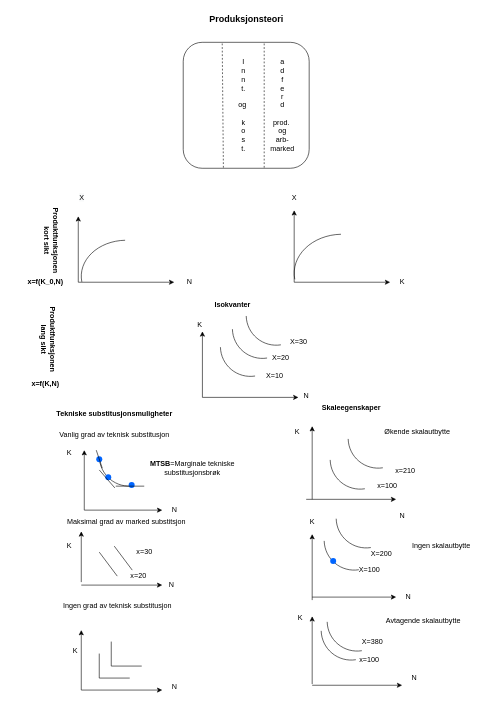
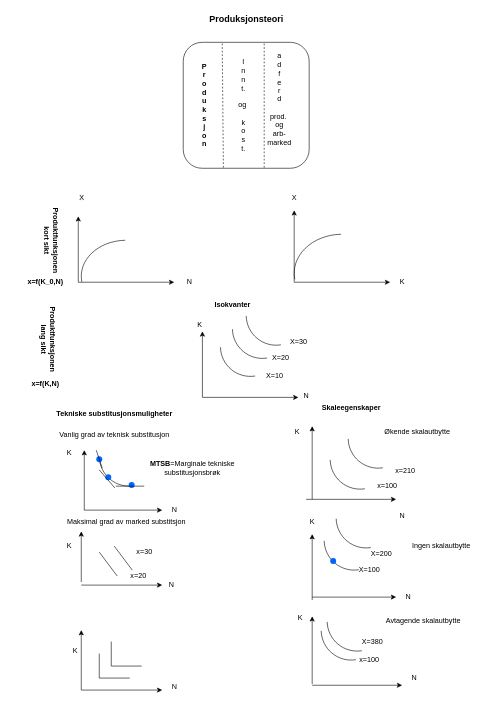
  <mxCell id="0" />
  <mxCell id="1" parent="0" />
  <mxCell id="2" value="" style="rounded=1;whiteSpace=wrap;html=1;" parent="1" vertex="1"><mxGeometry x="305" y="70" width="210" height="210" as="geometry" /></mxCell>
  <mxCell id="3" value="&lt;span style=&quot;font-size: 15px&quot;&gt;&lt;b&gt;Produksjonsteori&lt;/b&gt;&lt;/span&gt;" style="text;html=1;align=center;verticalAlign=middle;resizable=0;points=[];autosize=1;" parent="1" vertex="1"><mxGeometry x="340" y="20" width="140" height="20" as="geometry" /></mxCell>
  <mxCell id="4" value="" style="endArrow=none;dashed=1;html=1;exitX=0.319;exitY=0.995;exitDx=0;exitDy=0;exitPerimeter=0;" parent="1" source="2" edge="1"><mxGeometry width="50" height="50" relative="1" as="geometry"><mxPoint x="370" y="170" as="sourcePoint" /><mxPoint x="370" y="70" as="targetPoint" /></mxGeometry></mxCell>
  <mxCell id="5" value="" style="endArrow=none;dashed=1;html=1;" parent="1" edge="1"><mxGeometry width="50" height="50" relative="1" as="geometry"><mxPoint x="440" y="279" as="sourcePoint" /><mxPoint x="440" y="70" as="targetPoint" /></mxGeometry></mxCell>
+ <mxCell id="6" value="&lt;b&gt;P&lt;br&gt;r&lt;br&gt;o&lt;br&gt;d&lt;br&gt;u&lt;br&gt;k&lt;br&gt;s&lt;br&gt;j&lt;br&gt;o&lt;br&gt;n&lt;/b&gt;" style="text;html=1;align=center;verticalAlign=middle;resizable=0;points=[];autosize=1;" parent="1" vertex="1"><mxGeometry x="330" y="100" width="20" height="150" as="geometry" /></mxCell>
  <mxCell id="7" value="I&lt;br&gt;n&lt;br&gt;n&lt;br&gt;t.&lt;br&gt;&lt;br&gt;og&amp;nbsp;&lt;br&gt;&lt;br&gt;k&lt;br&gt;o&lt;br&gt;s&lt;br&gt;t.&lt;br&gt;" style="text;html=1;align=center;verticalAlign=middle;resizable=0;points=[];autosize=1;" parent="1" vertex="1"><mxGeometry x="390" y="95" width="30" height="160" as="geometry" /></mxCell>
- <mxCell id="8" value="a&lt;br&gt;d&lt;br&gt;f&lt;br&gt;e&lt;br&gt;r&lt;br&gt;d&lt;br&gt;&lt;br&gt;prod.&amp;nbsp;&lt;br&gt;og&lt;br&gt;arb-&lt;br&gt;marked&lt;br&gt;" style="text;html=1;align=center;verticalAlign=middle;resizable=0;points=[];autosize=1;" parent="1" vertex="1"><mxGeometry x="440" y="95" width="60" height="160" as="geometry" /></mxCell>
+ <mxCell id="8" value="a&lt;br&gt;d&lt;br&gt;f&lt;br&gt;e&lt;br&gt;r&lt;br&gt;d&lt;br&gt;&lt;br&gt;prod.&amp;nbsp;&lt;br&gt;og&lt;br&gt;arb-&lt;br&gt;marked&lt;br&gt;" style="text;html=1;align=center;verticalAlign=middle;resizable=0;points=[];autosize=1;" parent="1" vertex="1"><mxGeometry x="435" y="85" width="60" height="160" as="geometry" /></mxCell>
  <mxCell id="9" value="" style="endArrow=classic;html=1;" parent="1" edge="1"><mxGeometry width="50" height="50" relative="1" as="geometry"><mxPoint x="130" y="470" as="sourcePoint" /><mxPoint x="130" y="360" as="targetPoint" /></mxGeometry></mxCell>
  <mxCell id="10" value="" style="endArrow=classic;html=1;" parent="1" edge="1"><mxGeometry width="50" height="50" relative="1" as="geometry"><mxPoint x="130" y="470" as="sourcePoint" /><mxPoint x="290" y="470" as="targetPoint" /></mxGeometry></mxCell>
  <mxCell id="11" value="" style="endArrow=classic;html=1;" parent="1" edge="1"><mxGeometry width="50" height="50" relative="1" as="geometry"><mxPoint x="490" y="470" as="sourcePoint" /><mxPoint x="490" y="350" as="targetPoint" /></mxGeometry></mxCell>
  <mxCell id="12" value="" style="endArrow=classic;html=1;" parent="1" edge="1"><mxGeometry width="50" height="50" relative="1" as="geometry"><mxPoint x="490" y="470" as="sourcePoint" /><mxPoint x="650" y="470" as="targetPoint" /></mxGeometry></mxCell>
  <mxCell id="13" value="X" style="text;html=1;align=center;verticalAlign=middle;resizable=0;points=[];autosize=1;" parent="1" vertex="1"><mxGeometry x="480" y="320" width="20" height="20" as="geometry" /></mxCell>
  <mxCell id="14" value="N" style="text;html=1;align=center;verticalAlign=middle;resizable=0;points=[];autosize=1;" parent="1" vertex="1"><mxGeometry x="305" y="460" width="20" height="20" as="geometry" /></mxCell>
  <mxCell id="15" value="K" style="text;html=1;align=center;verticalAlign=middle;resizable=0;points=[];autosize=1;" parent="1" vertex="1"><mxGeometry x="660" y="460" width="20" height="20" as="geometry" /></mxCell>
  <mxCell id="16" value="&lt;meta charset=&quot;utf-8&quot;&gt;&lt;span style=&quot;color: rgb(0, 0, 0); font-family: helvetica; font-size: 12px; font-style: normal; font-weight: 400; letter-spacing: normal; text-align: center; text-indent: 0px; text-transform: none; word-spacing: 0px; background-color: rgb(248, 249, 250); display: inline; float: none;&quot;&gt;X&lt;/span&gt;" style="text;whiteSpace=wrap;html=1;" parent="1" vertex="1"><mxGeometry x="130" y="315" width="30" height="30" as="geometry" /></mxCell>
  <mxCell id="17" value="" style="verticalLabelPosition=bottom;verticalAlign=top;html=1;shape=mxgraph.basic.arc;startAngle=0.975;endAngle=0.246;rotation=-90;" parent="1" vertex="1"><mxGeometry x="150" y="385" width="120" height="150" as="geometry" /></mxCell>
  <mxCell id="18" value="" style="endArrow=classic;html=1;" parent="1" edge="1"><mxGeometry width="50" height="50" relative="1" as="geometry"><mxPoint x="337" y="662" as="sourcePoint" /><mxPoint x="337" y="552" as="targetPoint" /></mxGeometry></mxCell>
  <mxCell id="19" value="" style="endArrow=classic;html=1;" parent="1" edge="1"><mxGeometry width="50" height="50" relative="1" as="geometry"><mxPoint x="337" y="662" as="sourcePoint" /><mxPoint x="497" y="662" as="targetPoint" /></mxGeometry></mxCell>
  <mxCell id="20" value="&lt;div style=&quot;text-align: center&quot;&gt;&lt;span&gt;&lt;font face=&quot;helvetica&quot;&gt;K&lt;/font&gt;&lt;/span&gt;&lt;/div&gt;" style="text;whiteSpace=wrap;html=1;" parent="1" vertex="1"><mxGeometry x="327" y="527" width="30" height="30" as="geometry" /></mxCell>
  <mxCell id="21" value="&lt;b&gt;Isokvanter&lt;/b&gt;" style="text;html=1;align=center;verticalAlign=middle;resizable=0;points=[];autosize=1;" parent="1" vertex="1"><mxGeometry x="347" y="497" width="80" height="20" as="geometry" /></mxCell>
  <mxCell id="22" value="" style="verticalLabelPosition=bottom;verticalAlign=top;html=1;shape=mxgraph.basic.arc;startAngle=0.975;endAngle=0.246;rotation=-90;" parent="1" vertex="1"><mxGeometry x="505" y="375" width="130" height="160" as="geometry" /></mxCell>
  <mxCell id="23" value="" style="endArrow=classic;html=1;" parent="1" edge="1"><mxGeometry width="50" height="50" relative="1" as="geometry"><mxPoint x="140" y="850" as="sourcePoint" /><mxPoint x="140" y="750" as="targetPoint" /></mxGeometry></mxCell>
  <mxCell id="24" value="" style="endArrow=classic;html=1;" parent="1" edge="1"><mxGeometry width="50" height="50" relative="1" as="geometry"><mxPoint x="140" y="850" as="sourcePoint" /><mxPoint x="270" y="850" as="targetPoint" /></mxGeometry></mxCell>
  <mxCell id="25" value="N" style="text;html=1;align=center;verticalAlign=middle;resizable=0;points=[];autosize=1;" parent="1" vertex="1"><mxGeometry x="280" y="840" width="20" height="20" as="geometry" /></mxCell>
  <mxCell id="26" value="K" style="text;html=1;align=center;verticalAlign=middle;resizable=0;points=[];autosize=1;" parent="1" vertex="1"><mxGeometry x="105" y="745" width="20" height="20" as="geometry" /></mxCell>
  <mxCell id="27" value="" style="endArrow=classic;html=1;" parent="1" edge="1"><mxGeometry width="50" height="50" relative="1" as="geometry"><mxPoint x="135" y="970" as="sourcePoint" /><mxPoint x="135" y="885.5" as="targetPoint" /></mxGeometry></mxCell>
  <mxCell id="28" value="" style="endArrow=classic;html=1;" parent="1" edge="1"><mxGeometry width="50" height="50" relative="1" as="geometry"><mxPoint x="135" y="975" as="sourcePoint" /><mxPoint x="270" y="975" as="targetPoint" /></mxGeometry></mxCell>
  <mxCell id="29" value="N" style="text;html=1;align=center;verticalAlign=middle;resizable=0;points=[];autosize=1;" parent="1" vertex="1"><mxGeometry x="275" y="965" width="20" height="20" as="geometry" /></mxCell>
  <mxCell id="30" value="K" style="text;html=1;align=center;verticalAlign=middle;resizable=0;points=[];autosize=1;" parent="1" vertex="1"><mxGeometry x="105" y="900" width="20" height="20" as="geometry" /></mxCell>
  <mxCell id="31" value="" style="endArrow=classic;html=1;" parent="1" edge="1"><mxGeometry width="50" height="50" relative="1" as="geometry"><mxPoint x="135" y="1150" as="sourcePoint" /><mxPoint x="135" y="1050" as="targetPoint" /></mxGeometry></mxCell>
  <mxCell id="32" value="" style="endArrow=classic;html=1;" parent="1" edge="1"><mxGeometry width="50" height="50" relative="1" as="geometry"><mxPoint x="135" y="1150" as="sourcePoint" /><mxPoint x="270" y="1150" as="targetPoint" /></mxGeometry></mxCell>
  <mxCell id="33" value="N" style="text;html=1;align=center;verticalAlign=middle;resizable=0;points=[];autosize=1;" parent="1" vertex="1"><mxGeometry x="280" y="1135" width="20" height="20" as="geometry" /></mxCell>
  <mxCell id="34" value="K" style="text;html=1;align=center;verticalAlign=middle;resizable=0;points=[];autosize=1;" parent="1" vertex="1"><mxGeometry x="115" y="1075" width="20" height="20" as="geometry" /></mxCell>
  <mxCell id="35" value="Vanlig grad av teknisk substitusjon" style="text;html=1;align=center;verticalAlign=middle;resizable=0;points=[];autosize=1;" parent="1" vertex="1"><mxGeometry x="90" y="715" width="200" height="20" as="geometry" /></mxCell>
  <mxCell id="36" value="Maksimal grad av marked substitsjon" style="text;html=1;align=center;verticalAlign=middle;resizable=0;points=[];autosize=1;" parent="1" vertex="1"><mxGeometry x="105" y="860" width="210" height="20" as="geometry" /></mxCell>
- <mxCell id="37" value="Ingen grad av teknisk substitusjon" style="text;html=1;align=center;verticalAlign=middle;resizable=0;points=[];autosize=1;" parent="1" vertex="1"><mxGeometry x="95" y="1000" width="200" height="20" as="geometry" /></mxCell>
  <mxCell id="38" value="&lt;b&gt;Skaleegenskaper&lt;/b&gt;" style="text;html=1;align=center;verticalAlign=middle;resizable=0;points=[];autosize=1;" parent="1" vertex="1"><mxGeometry x="530" y="670" width="110" height="20" as="geometry" /></mxCell>
  <mxCell id="39" value="" style="endArrow=classic;html=1;" parent="1" edge="1"><mxGeometry width="50" height="50" relative="1" as="geometry"><mxPoint x="520" y="1000" as="sourcePoint" /><mxPoint x="520" y="890" as="targetPoint" /></mxGeometry></mxCell>
  <mxCell id="40" value="" style="endArrow=classic;html=1;" parent="1" edge="1"><mxGeometry width="50" height="50" relative="1" as="geometry"><mxPoint x="520" y="995" as="sourcePoint" /><mxPoint x="660" y="995" as="targetPoint" /></mxGeometry></mxCell>
  <mxCell id="41" value="N" style="text;html=1;align=center;verticalAlign=middle;resizable=0;points=[];autosize=1;" parent="1" vertex="1"><mxGeometry x="670" y="985" width="20" height="20" as="geometry" /></mxCell>
  <mxCell id="42" value="K" style="text;html=1;align=center;verticalAlign=middle;resizable=0;points=[];autosize=1;" parent="1" vertex="1"><mxGeometry x="510" y="860" width="20" height="20" as="geometry" /></mxCell>
  <mxCell id="43" value="" style="endArrow=classic;html=1;" parent="1" edge="1"><mxGeometry width="50" height="50" relative="1" as="geometry"><mxPoint x="520" y="1140" as="sourcePoint" /><mxPoint x="520" y="1027" as="targetPoint" /></mxGeometry></mxCell>
  <mxCell id="44" value="" style="endArrow=classic;html=1;" parent="1" edge="1"><mxGeometry width="50" height="50" relative="1" as="geometry"><mxPoint x="520" y="1142" as="sourcePoint" /><mxPoint x="670" y="1142" as="targetPoint" /></mxGeometry></mxCell>
  <mxCell id="45" value="K" style="text;html=1;align=center;verticalAlign=middle;resizable=0;points=[];autosize=1;" parent="1" vertex="1"><mxGeometry x="490" y="1020" width="20" height="20" as="geometry" /></mxCell>
  <mxCell id="46" value="Ingen skalautbytte" style="text;html=1;align=center;verticalAlign=middle;resizable=0;points=[];autosize=1;" parent="1" vertex="1"><mxGeometry x="670" y="900" width="130" height="20" as="geometry" /></mxCell>
  <mxCell id="47" value="Avtagende skalautbytte" style="text;html=1;align=center;verticalAlign=middle;resizable=0;points=[];autosize=1;" parent="1" vertex="1"><mxGeometry x="635" y="1025" width="140" height="20" as="geometry" /></mxCell>
  <mxCell id="48" value="" style="verticalLabelPosition=bottom;verticalAlign=top;html=1;shape=mxgraph.basic.arc;startAngle=0.975;endAngle=0.246;rotation=-180;" parent="1" vertex="1"><mxGeometry x="550" y="715" width="100" height="100" as="geometry" /></mxCell>
  <mxCell id="49" value="" style="verticalLabelPosition=bottom;verticalAlign=top;html=1;shape=mxgraph.basic.arc;startAngle=0.975;endAngle=0.246;rotation=-180;" parent="1" vertex="1"><mxGeometry x="545" y="985" width="100" height="100" as="geometry" /></mxCell>
  <mxCell id="50" value="" style="verticalLabelPosition=bottom;verticalAlign=top;html=1;shape=mxgraph.basic.arc;startAngle=0.975;endAngle=0.246;rotation=-180;" parent="1" vertex="1"><mxGeometry x="560" y="813" width="100" height="100" as="geometry" /></mxCell>
  <mxCell id="51" value="" style="shape=partialRectangle;whiteSpace=wrap;html=1;top=0;left=0;fillColor=none;rotation=90;" parent="1" vertex="1"><mxGeometry x="170" y="1085" width="40" height="50" as="geometry" /></mxCell>
  <mxCell id="52" value="" style="verticalLabelPosition=bottom;verticalAlign=top;html=1;shape=mxgraph.basic.arc;startAngle=0.975;endAngle=0.246;rotation=-180;" parent="1" vertex="1"><mxGeometry x="165" y="710" width="100" height="100" as="geometry" /></mxCell>
  <mxCell id="53" value="&lt;b&gt;Produktfunksjonen&lt;br&gt;kort sikt&lt;br&gt;&lt;/b&gt;" style="text;html=1;align=center;verticalAlign=middle;resizable=0;points=[];autosize=1;rotation=90;" parent="1" vertex="1"><mxGeometry x="25" y="385" width="120" height="30" as="geometry" /></mxCell>
  <mxCell id="54" value="" style="verticalLabelPosition=bottom;verticalAlign=top;html=1;shape=mxgraph.basic.arc;startAngle=0.975;endAngle=0.246;rotation=-180;" parent="1" vertex="1"><mxGeometry x="367" y="527" width="100" height="100" as="geometry" /></mxCell>
  <mxCell id="55" value="X=10" style="text;html=1;align=center;verticalAlign=middle;resizable=0;points=[];autosize=1;" parent="1" vertex="1"><mxGeometry x="437" y="617" width="40" height="20" as="geometry" /></mxCell>
  <mxCell id="56" value="" style="verticalLabelPosition=bottom;verticalAlign=top;html=1;shape=mxgraph.basic.arc;startAngle=0.975;endAngle=0.246;rotation=-180;" parent="1" vertex="1"><mxGeometry x="387" y="497" width="100" height="100" as="geometry" /></mxCell>
  <mxCell id="57" value="X=20" style="text;html=1;align=center;verticalAlign=middle;resizable=0;points=[];autosize=1;" parent="1" vertex="1"><mxGeometry x="447" y="587" width="40" height="20" as="geometry" /></mxCell>
  <mxCell id="58" value="" style="shape=partialRectangle;whiteSpace=wrap;html=1;top=0;left=0;fillColor=none;rotation=90;" parent="1" vertex="1"><mxGeometry x="190" y="1065" width="40" height="50" as="geometry" /></mxCell>
  <mxCell id="59" value="" style="endArrow=none;html=1;" parent="1" edge="1"><mxGeometry width="50" height="50" relative="1" as="geometry"><mxPoint x="165" y="920" as="sourcePoint" /><mxPoint x="195" y="960" as="targetPoint" /></mxGeometry></mxCell>
  <mxCell id="60" value="&lt;b&gt;MTSB&lt;/b&gt;=Marginale tekniske &lt;br&gt;substitusjonsbrøk" style="text;html=1;align=center;verticalAlign=middle;resizable=0;points=[];autosize=1;" parent="1" vertex="1"><mxGeometry x="240" y="765" width="160" height="30" as="geometry" /></mxCell>
  <mxCell id="61" value="" style="shape=ellipse;fillColor=#0065FF;strokeColor=none;html=1" parent="1" vertex="1"><mxGeometry x="214" y="803" width="10" height="10" as="geometry" /></mxCell>
  <mxCell id="62" value="X=100" style="text;html=1;align=center;verticalAlign=middle;resizable=0;points=[];autosize=1;" parent="1" vertex="1"><mxGeometry x="590" y="940" width="50" height="20" as="geometry" /></mxCell>
  <mxCell id="63" value="" style="verticalLabelPosition=bottom;verticalAlign=top;html=1;shape=mxgraph.basic.arc;startAngle=0.975;endAngle=0.246;rotation=-180;" parent="1" vertex="1"><mxGeometry x="540" y="850" width="100" height="100" as="geometry" /></mxCell>
  <mxCell id="64" value="X=200" style="text;html=1;align=center;verticalAlign=middle;resizable=0;points=[];autosize=1;" parent="1" vertex="1"><mxGeometry x="610" y="913" width="50" height="20" as="geometry" /></mxCell>
  <mxCell id="65" value="" style="verticalLabelPosition=bottom;verticalAlign=top;html=1;shape=mxgraph.basic.arc;startAngle=0.975;endAngle=0.246;rotation=-180;" parent="1" vertex="1"><mxGeometry x="535" y="1000" width="100" height="100" as="geometry" /></mxCell>
  <mxCell id="66" value="" style="verticalLabelPosition=bottom;verticalAlign=top;html=1;shape=mxgraph.basic.arc;startAngle=0.975;endAngle=0.246;rotation=-180;" parent="1" vertex="1"><mxGeometry x="580" y="680" width="100" height="100" as="geometry" /></mxCell>
  <mxCell id="67" value="" style="shape=ellipse;fillColor=#0065FF;strokeColor=none;html=1" parent="1" vertex="1"><mxGeometry x="175" y="790" width="10" height="10" as="geometry" /></mxCell>
  <mxCell id="68" value="" style="shape=ellipse;fillColor=#0065FF;strokeColor=none;html=1" parent="1" vertex="1"><mxGeometry x="160" y="760" width="10" height="10" as="geometry" /></mxCell>
  <mxCell id="69" value="" style="endArrow=none;html=1;" parent="1" edge="1"><mxGeometry width="50" height="50" relative="1" as="geometry"><mxPoint x="165" y="783" as="sourcePoint" /><mxPoint x="191" y="813" as="targetPoint" /></mxGeometry></mxCell>
  <mxCell id="70" value="" style="endArrow=none;html=1;" parent="1" edge="1"><mxGeometry width="50" height="50" relative="1" as="geometry"><mxPoint x="170" y="780" as="sourcePoint" /><mxPoint x="160" y="750" as="targetPoint" /></mxGeometry></mxCell>
  <mxCell id="71" value="" style="endArrow=none;html=1;" parent="1" edge="1"><mxGeometry width="50" height="50" relative="1" as="geometry"><mxPoint x="192.5" y="810" as="sourcePoint" /><mxPoint x="240" y="810" as="targetPoint" /></mxGeometry></mxCell>
  <mxCell id="72" value="" style="endArrow=none;html=1;" parent="1" edge="1"><mxGeometry width="50" height="50" relative="1" as="geometry"><mxPoint x="190" y="910" as="sourcePoint" /><mxPoint x="220" y="950" as="targetPoint" /></mxGeometry></mxCell>
  <mxCell id="73" value="X=380" style="text;html=1;align=center;verticalAlign=middle;resizable=0;points=[];autosize=1;" parent="1" vertex="1"><mxGeometry x="595" y="1060" width="50" height="20" as="geometry" /></mxCell>
  <mxCell id="74" value="x=100" style="text;html=1;align=center;verticalAlign=middle;resizable=0;points=[];autosize=1;" parent="1" vertex="1"><mxGeometry x="590" y="1090" width="50" height="20" as="geometry" /></mxCell>
  <mxCell id="75" value="" style="endArrow=classic;html=1;" parent="1" edge="1"><mxGeometry width="50" height="50" relative="1" as="geometry"><mxPoint x="520" y="832" as="sourcePoint" /><mxPoint x="520" y="710" as="targetPoint" /></mxGeometry></mxCell>
  <mxCell id="76" value="" style="endArrow=classic;html=1;" parent="1" edge="1"><mxGeometry width="50" height="50" relative="1" as="geometry"><mxPoint x="510" y="832" as="sourcePoint" /><mxPoint x="660" y="832" as="targetPoint" /></mxGeometry></mxCell>
  <mxCell id="77" value="K" style="text;html=1;align=center;verticalAlign=middle;resizable=0;points=[];autosize=1;" parent="1" vertex="1"><mxGeometry x="485" y="710" width="20" height="20" as="geometry" /></mxCell>
  <mxCell id="78" value="Økende skalautbytte" style="text;html=1;align=center;verticalAlign=middle;resizable=0;points=[];autosize=1;" parent="1" vertex="1"><mxGeometry x="635" y="710" width="120" height="20" as="geometry" /></mxCell>
  <mxCell id="79" value="x=210" style="text;html=1;align=center;verticalAlign=middle;resizable=0;points=[];autosize=1;" parent="1" vertex="1"><mxGeometry x="650" y="775" width="50" height="20" as="geometry" /></mxCell>
  <mxCell id="80" value="x=100" style="text;html=1;align=center;verticalAlign=middle;resizable=0;points=[];autosize=1;" parent="1" vertex="1"><mxGeometry x="620" y="800" width="50" height="20" as="geometry" /></mxCell>
  <mxCell id="81" value="N" style="text;html=1;align=center;verticalAlign=middle;resizable=0;points=[];autosize=1;" parent="1" vertex="1"><mxGeometry x="660" y="850" width="20" height="20" as="geometry" /></mxCell>
  <mxCell id="82" value="N" style="text;html=1;align=center;verticalAlign=middle;resizable=0;points=[];autosize=1;" parent="1" vertex="1"><mxGeometry x="680" y="1120" width="20" height="20" as="geometry" /></mxCell>
  <mxCell id="83" value="&lt;b&gt;Produktfunksjonen&lt;br&gt;lang sikt&lt;br&gt;&lt;/b&gt;" style="text;html=1;align=center;verticalAlign=middle;resizable=0;points=[];autosize=1;rotation=90;" parent="1" vertex="1"><mxGeometry x="20" y="550" width="120" height="30" as="geometry" /></mxCell>
  <mxCell id="84" value="&lt;b&gt;x=f(K,N)&lt;/b&gt;" style="text;html=1;align=center;verticalAlign=middle;resizable=0;points=[];autosize=1;" parent="1" vertex="1"><mxGeometry x="45" y="630" width="60" height="20" as="geometry" /></mxCell>
  <mxCell id="85" value="&lt;b&gt;x=f(K_0,N)&lt;/b&gt;" style="text;html=1;align=center;verticalAlign=middle;resizable=0;points=[];autosize=1;" parent="1" vertex="1"><mxGeometry x="35" y="460" width="80" height="20" as="geometry" /></mxCell>
  <mxCell id="86" value="" style="verticalLabelPosition=bottom;verticalAlign=top;html=1;shape=mxgraph.basic.arc;startAngle=0.975;endAngle=0.246;rotation=-180;" parent="1" vertex="1"><mxGeometry x="410" y="475" width="100" height="100" as="geometry" /></mxCell>
  <mxCell id="87" value="X=30" style="text;html=1;align=center;verticalAlign=middle;resizable=0;points=[];autosize=1;" parent="1" vertex="1"><mxGeometry x="477" y="560" width="40" height="20" as="geometry" /></mxCell>
  <mxCell id="88" value="&lt;b&gt;Tekniske substitusjonsmuligheter&lt;/b&gt;" style="text;html=1;align=center;verticalAlign=middle;resizable=0;points=[];autosize=1;" parent="1" vertex="1"><mxGeometry x="85" y="680" width="210" height="20" as="geometry" /></mxCell>
  <mxCell id="89" value="N" style="text;html=1;align=center;verticalAlign=middle;resizable=0;points=[];autosize=1;" vertex="1" parent="1"><mxGeometry x="500" y="650" width="20" height="20" as="geometry" /></mxCell>
  <mxCell id="90" value="x=20" style="text;html=1;align=center;verticalAlign=middle;resizable=0;points=[];autosize=1;" vertex="1" parent="1"><mxGeometry x="210" y="950" width="40" height="20" as="geometry" /></mxCell>
  <mxCell id="91" value="x=30" style="text;html=1;align=center;verticalAlign=middle;resizable=0;points=[];autosize=1;" vertex="1" parent="1"><mxGeometry x="220" y="910" width="40" height="20" as="geometry" /></mxCell>
  <mxCell id="92" value="" style="shape=ellipse;fillColor=#0065FF;strokeColor=none;html=1" vertex="1" parent="1"><mxGeometry x="550" y="930" width="10" height="10" as="geometry" /></mxCell>
